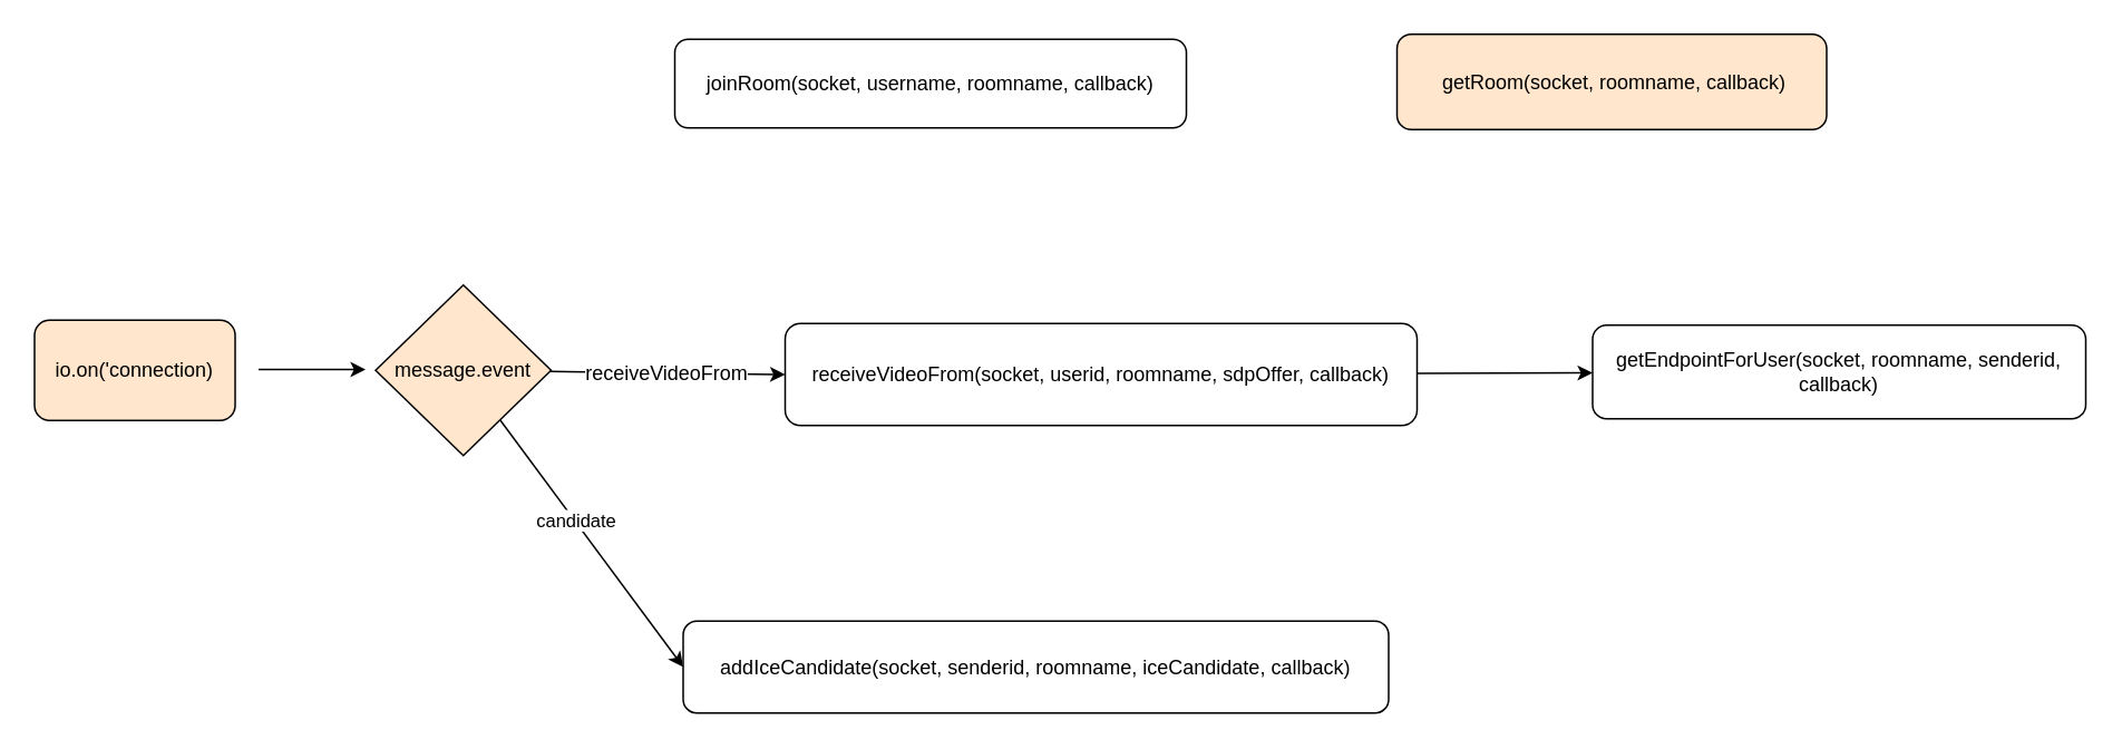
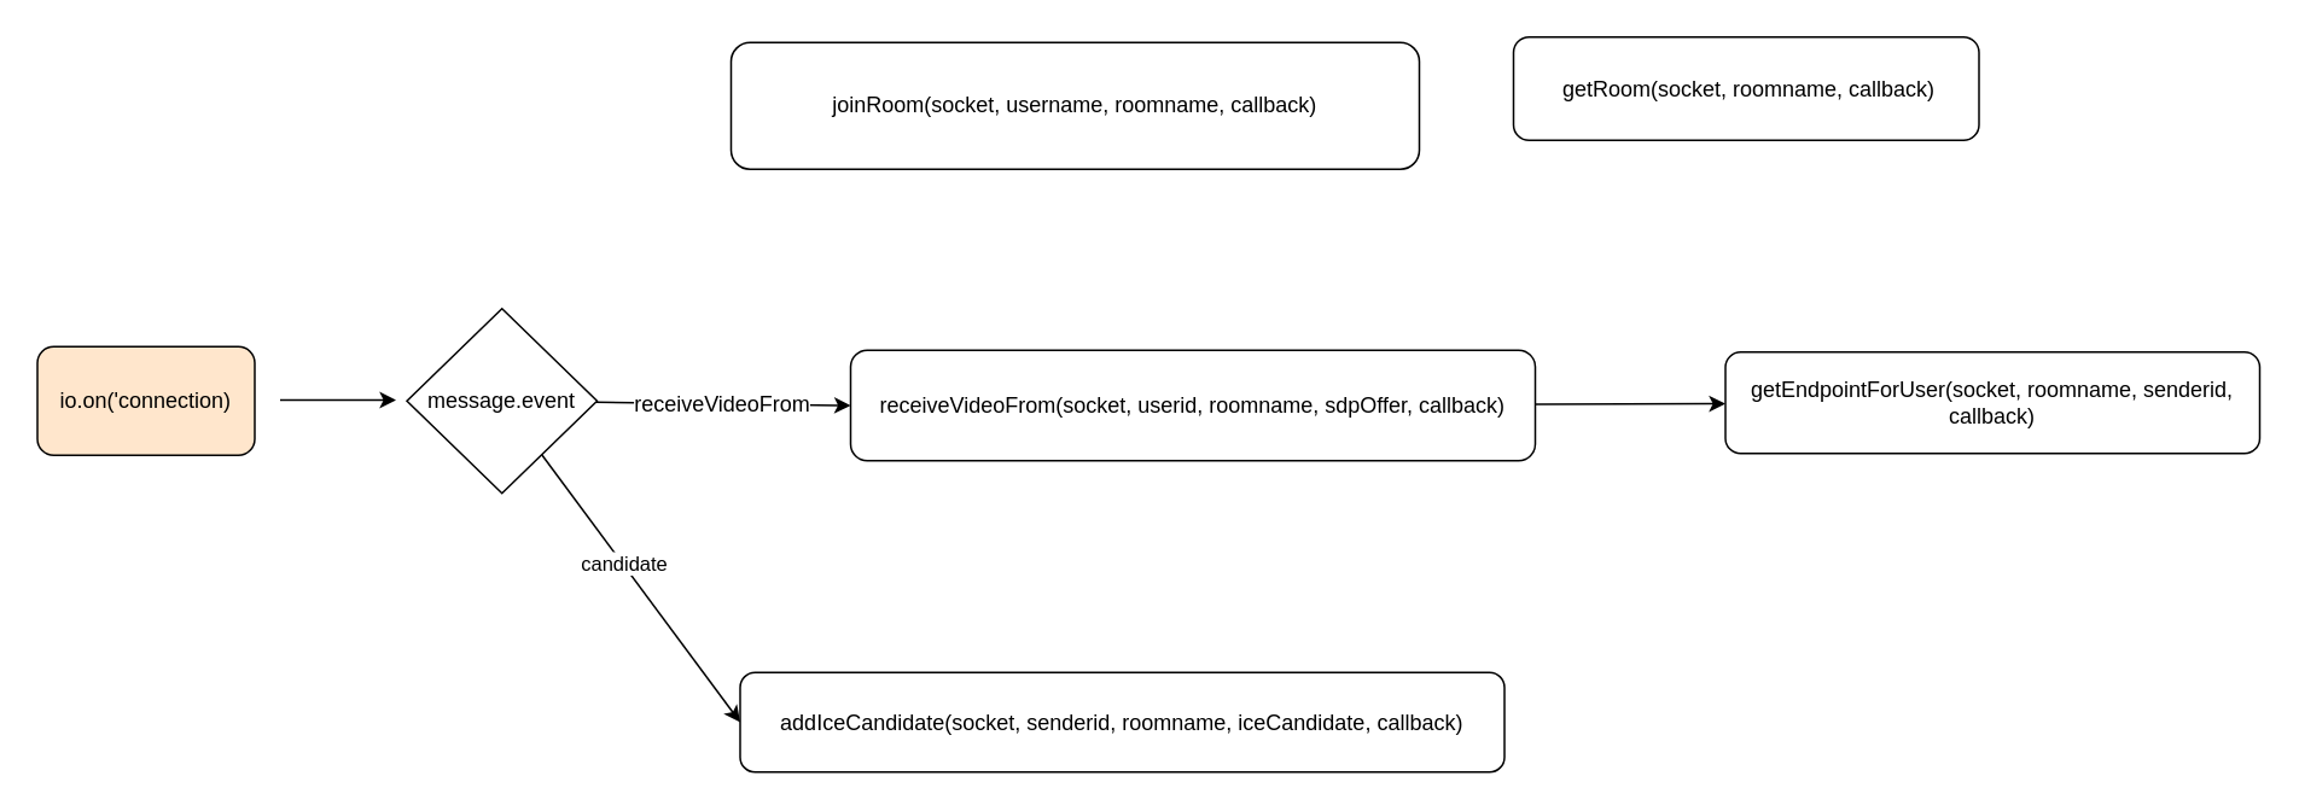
  <mxCell id="0" />
  <mxCell id="1" parent="0" />
  <mxCell id="2" value="&lt;span&gt;io.on('connection)&lt;/span&gt;" style="rounded=1;whiteSpace=wrap;html=1;fillColor=#ffe6cc;" vertex="1" parent="1"><mxGeometry x="20" y="191" width="120" height="60" as="geometry" /></mxCell>
- <mxCell id="3" value="joinRoom(socket, username, roomname, callback)" style="rounded=1;whiteSpace=wrap;html=1;" vertex="1" parent="1"><mxGeometry x="403" y="23" width="306" height="53" as="geometry" /></mxCell>
+ <mxCell id="3" value="joinRoom(socket, username, roomname, callback)" style="rounded=1;whiteSpace=wrap;html=1;" vertex="1" parent="1"><mxGeometry x="403" y="23" width="380" height="70" as="geometry" /></mxCell>
  <mxCell id="4" style="edgeStyle=none;rounded=0;orthogonalLoop=1;jettySize=auto;html=1;" edge="1" parent="1" source="5" target="13"><mxGeometry relative="1" as="geometry" /></mxCell>
  <mxCell id="5" value="receiveVideoFrom(socket, userid, roomname, sdpOffer, callback)" style="rounded=1;whiteSpace=wrap;html=1;" vertex="1" parent="1"><mxGeometry x="469" y="193" width="378" height="61" as="geometry" /></mxCell>
  <mxCell id="6" value="addIceCandidate(socket, senderid, roomname, iceCandidate, callback)" style="rounded=1;whiteSpace=wrap;html=1;" vertex="1" parent="1"><mxGeometry x="408" y="371" width="422" height="55" as="geometry" /></mxCell>
  <mxCell id="7" value="" style="endArrow=classic;html=1;" edge="1" parent="1"><mxGeometry width="50" height="50" relative="1" as="geometry"><mxPoint x="154" y="220.5" as="sourcePoint" /><mxPoint x="218" y="220.5" as="targetPoint" /></mxGeometry></mxCell>
  <mxCell id="8" value="&lt;meta charset=&quot;utf-8&quot;&gt;&lt;span style=&quot;color: rgb(0, 0, 0); font-family: helvetica; font-size: 12px; font-style: normal; font-weight: 400; letter-spacing: normal; text-align: center; text-indent: 0px; text-transform: none; word-spacing: 0px; background-color: rgb(255, 255, 255); display: inline; float: none;&quot;&gt;receiveVideoFrom&lt;/span&gt;" style="edgeStyle=none;rounded=0;orthogonalLoop=1;jettySize=auto;html=1;entryX=0;entryY=0.5;entryDx=0;entryDy=0;" edge="1" parent="1" source="11" target="5"><mxGeometry relative="1" as="geometry" /></mxCell>
  <mxCell id="9" style="edgeStyle=none;rounded=0;orthogonalLoop=1;jettySize=auto;html=1;entryX=0;entryY=0.5;entryDx=0;entryDy=0;" edge="1" parent="1" source="11" target="6"><mxGeometry relative="1" as="geometry" /></mxCell>
  <mxCell id="10" value="candidate" style="edgeLabel;html=1;align=center;verticalAlign=middle;resizable=0;points=[];" vertex="1" connectable="0" parent="9"><mxGeometry x="-0.184" relative="1" as="geometry"><mxPoint as="offset" /></mxGeometry></mxCell>
- <mxCell id="11" value="message.event" style="rhombus;whiteSpace=wrap;html=1;fillColor=#ffe6cc;" vertex="1" parent="1"><mxGeometry x="224" y="170" width="105" height="102" as="geometry" /></mxCell>
- <mxCell id="12" value="&amp;nbsp;getRoom(socket, roomname, callback)" style="rounded=1;whiteSpace=wrap;html=1;fillColor=#ffe6cc;" vertex="1" parent="1"><mxGeometry x="835" y="20" width="257" height="57" as="geometry" /></mxCell>
+ <mxCell id="11" value="message.event" style="rhombus;whiteSpace=wrap;html=1;" vertex="1" parent="1"><mxGeometry x="224" y="170" width="105" height="102" as="geometry" /></mxCell>
+ <mxCell id="12" value="&amp;nbsp;getRoom(socket, roomname, callback)" style="rounded=1;whiteSpace=wrap;html=1;" vertex="1" parent="1"><mxGeometry x="835" y="20" width="257" height="57" as="geometry" /></mxCell>
  <mxCell id="13" value="getEndpointForUser(socket, roomname, senderid, callback)" style="rounded=1;whiteSpace=wrap;html=1;" vertex="1" parent="1"><mxGeometry x="952" y="194" width="295" height="56" as="geometry" /></mxCell>
